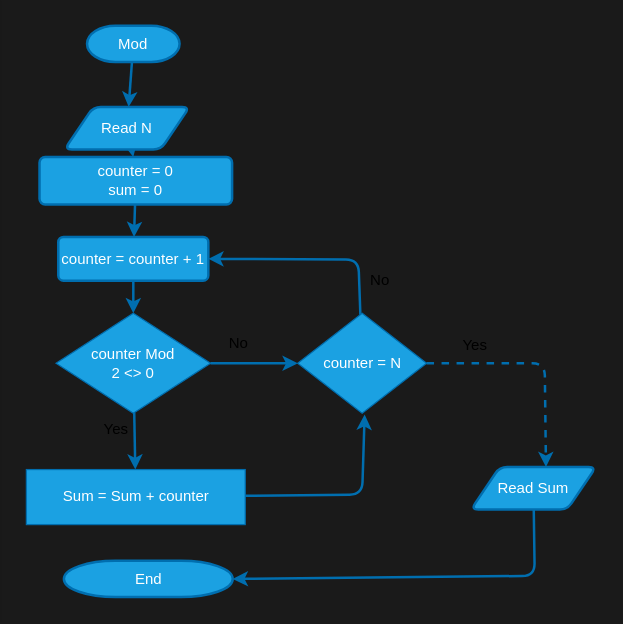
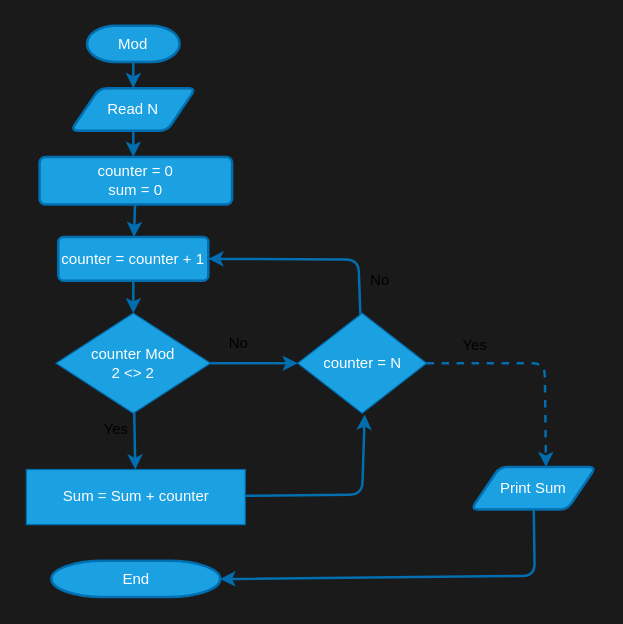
  <mxCell id="0" />
  <mxCell id="1" parent="0" />
  <mxCell id="2" value="" style="edgeStyle=none;html=1;strokeWidth=2;fillColor=#1ba1e2;strokeColor=#006EAF;" edge="1" parent="1" source="3" target="5"><mxGeometry relative="1" as="geometry" /></mxCell>
  <mxCell id="3" value="Mod" style="strokeWidth=2;html=1;shape=mxgraph.flowchart.terminator;whiteSpace=wrap;fillColor=#1ba1e2;fontColor=#ffffff;strokeColor=#006EAF;" vertex="1" parent="1"><mxGeometry x="69" y="20" width="74" height="29" as="geometry" /></mxCell>
  <mxCell id="4" value="" style="edgeStyle=none;html=1;strokeWidth=2;fillColor=#1ba1e2;strokeColor=#006EAF;" edge="1" parent="1" source="5"><mxGeometry relative="1" as="geometry"><mxPoint x="106" y="125" as="targetPoint" /></mxGeometry></mxCell>
- <mxCell id="5" value="Read N" style="shape=parallelogram;html=1;strokeWidth=2;perimeter=parallelogramPerimeter;whiteSpace=wrap;rounded=1;arcSize=12;size=0.23;fillColor=#1ba1e2;fontColor=#ffffff;strokeColor=#006EAF;" vertex="1" parent="1"><mxGeometry x="51" y="85" width="100" height="34" as="geometry" /></mxCell>
+ <mxCell id="5" value="Read N" style="shape=parallelogram;html=1;strokeWidth=2;perimeter=parallelogramPerimeter;whiteSpace=wrap;rounded=1;arcSize=12;size=0.23;fillColor=#1ba1e2;fontColor=#ffffff;strokeColor=#006EAF;" vertex="1" parent="1"><mxGeometry x="56" y="70" width="100" height="34" as="geometry" /></mxCell>
  <mxCell id="6" value="" style="edgeStyle=none;html=1;strokeWidth=2;fillColor=#1ba1e2;strokeColor=#006EAF;" edge="1" parent="1" source="7" target="9"><mxGeometry relative="1" as="geometry" /></mxCell>
  <mxCell id="7" value="counter = 0&lt;br&gt;sum = 0" style="whiteSpace=wrap;html=1;fillColor=#1ba1e2;strokeColor=#006EAF;fontColor=#ffffff;strokeWidth=2;rounded=1;arcSize=12;" vertex="1" parent="1"><mxGeometry x="31" y="125" width="154" height="38" as="geometry" /></mxCell>
  <mxCell id="8" value="" style="edgeStyle=none;html=1;strokeWidth=2;fillColor=#1ba1e2;strokeColor=#006EAF;" edge="1" parent="1" source="9" target="12"><mxGeometry relative="1" as="geometry" /></mxCell>
  <mxCell id="9" value="counter = counter + 1" style="whiteSpace=wrap;html=1;fillColor=#1ba1e2;strokeColor=#006EAF;fontColor=#ffffff;strokeWidth=2;rounded=1;arcSize=12;" vertex="1" parent="1"><mxGeometry x="46" y="189" width="120" height="35" as="geometry" /></mxCell>
  <mxCell id="10" value="" style="edgeStyle=none;html=1;strokeWidth=2;fillColor=#1ba1e2;strokeColor=#006EAF;" edge="1" parent="1" source="12" target="15"><mxGeometry relative="1" as="geometry" /></mxCell>
  <mxCell id="11" value="" style="edgeStyle=none;html=1;strokeWidth=2;fillColor=#1ba1e2;strokeColor=#006EAF;" edge="1" parent="1" source="12" target="18"><mxGeometry relative="1" as="geometry" /></mxCell>
- <mxCell id="12" value="counter Mod&lt;br&gt;2 &amp;lt;&amp;gt; 0" style="rhombus;whiteSpace=wrap;html=1;fillColor=#1ba1e2;fontColor=#ffffff;strokeColor=#006EAF;" vertex="1" parent="1"><mxGeometry x="44.25" y="250" width="123.5" height="80" as="geometry" /></mxCell>
+ <mxCell id="12" value="counter Mod&lt;br&gt;2 &amp;lt;&amp;gt; 2" style="rhombus;whiteSpace=wrap;html=1;fillColor=#1ba1e2;fontColor=#ffffff;strokeColor=#006EAF;" vertex="1" parent="1"><mxGeometry x="44.25" y="250" width="123.5" height="80" as="geometry" /></mxCell>
  <mxCell id="13" value="" style="edgeStyle=none;html=1;strokeWidth=2;entryX=1;entryY=0.5;entryDx=0;entryDy=0;fillColor=#1ba1e2;strokeColor=#006EAF;" edge="1" parent="1" source="15" target="9"><mxGeometry relative="1" as="geometry"><mxPoint x="289" y="160" as="targetPoint" /><Array as="points"><mxPoint x="286" y="207" /></Array></mxGeometry></mxCell>
  <mxCell id="14" value="" style="edgeStyle=none;html=1;strokeWidth=2;entryX=0.6;entryY=0;entryDx=0;entryDy=0;entryPerimeter=0;fillColor=#1ba1e2;strokeColor=#006EAF;dashed=1;" edge="1" parent="1" source="15" target="22"><mxGeometry relative="1" as="geometry"><mxPoint x="412" y="290" as="targetPoint" /><Array as="points"><mxPoint x="435" y="290" /></Array></mxGeometry></mxCell>
  <mxCell id="15" value="counter = N" style="rhombus;whiteSpace=wrap;html=1;fillColor=#1ba1e2;fontColor=#ffffff;strokeColor=#006EAF;" vertex="1" parent="1"><mxGeometry x="237.5" y="250" width="103" height="80" as="geometry" /></mxCell>
  <mxCell id="16" value="No" style="text;html=1;align=center;verticalAlign=middle;resizable=0;points=[];autosize=1;strokeColor=none;fillColor=none;" vertex="1" parent="1"><mxGeometry x="173" y="261" width="33" height="26" as="geometry" /></mxCell>
  <mxCell id="17" value="" style="edgeStyle=none;html=1;strokeWidth=2;fillColor=#1ba1e2;strokeColor=#006EAF;" edge="1" parent="1" source="18"><mxGeometry relative="1" as="geometry"><mxPoint x="291" y="331" as="targetPoint" /><Array as="points"><mxPoint x="289" y="395" /></Array></mxGeometry></mxCell>
  <mxCell id="18" value="Sum = Sum + counter" style="whiteSpace=wrap;html=1;fillColor=#1ba1e2;strokeColor=#006EAF;fontColor=#ffffff;" vertex="1" parent="1"><mxGeometry x="20.5" y="375" width="175" height="44" as="geometry" /></mxCell>
  <mxCell id="19" value="Yes" style="text;html=1;align=center;verticalAlign=middle;resizable=0;points=[];autosize=1;strokeColor=none;fillColor=none;" vertex="1" parent="1"><mxGeometry x="73" y="330" width="38" height="26" as="geometry" /></mxCell>
- <mxCell id="20" value="End" style="strokeWidth=2;html=1;shape=mxgraph.flowchart.terminator;whiteSpace=wrap;fillColor=#1ba1e2;fontColor=#ffffff;strokeColor=#006EAF;" vertex="1" parent="1"><mxGeometry x="50.5" y="448" width="135" height="29" as="geometry" /></mxCell>
+ <mxCell id="20" value="End" style="strokeWidth=2;html=1;shape=mxgraph.flowchart.terminator;whiteSpace=wrap;fillColor=#1ba1e2;fontColor=#ffffff;strokeColor=#006EAF;" vertex="1" parent="1"><mxGeometry x="40.5" y="448" width="135" height="29" as="geometry" /></mxCell>
  <mxCell id="21" value="" style="edgeStyle=none;html=1;strokeWidth=2;entryX=1;entryY=0.5;entryDx=0;entryDy=0;entryPerimeter=0;fillColor=#1ba1e2;strokeColor=#006EAF;" edge="1" parent="1" source="22" target="20"><mxGeometry relative="1" as="geometry"><mxPoint x="425" y="474" as="targetPoint" /><Array as="points"><mxPoint x="427" y="460" /></Array></mxGeometry></mxCell>
- <mxCell id="22" value="Read Sum" style="shape=parallelogram;html=1;strokeWidth=2;perimeter=parallelogramPerimeter;whiteSpace=wrap;rounded=1;arcSize=12;size=0.23;fillColor=#1ba1e2;fontColor=#ffffff;strokeColor=#006EAF;" vertex="1" parent="1"><mxGeometry x="376" y="373" width="100" height="34" as="geometry" /></mxCell>
+ <mxCell id="22" value="Print Sum" style="shape=parallelogram;html=1;strokeWidth=2;perimeter=parallelogramPerimeter;whiteSpace=wrap;rounded=1;arcSize=12;size=0.23;fillColor=#1ba1e2;fontColor=#ffffff;strokeColor=#006EAF;" vertex="1" parent="1"><mxGeometry x="376" y="373" width="100" height="34" as="geometry" /></mxCell>
  <mxCell id="23" value="No" style="text;html=1;align=center;verticalAlign=middle;resizable=0;points=[];autosize=1;strokeColor=none;fillColor=none;" vertex="1" parent="1"><mxGeometry x="286" y="211" width="33" height="26" as="geometry" /></mxCell>
  <mxCell id="24" value="Yes" style="text;html=1;align=center;verticalAlign=middle;resizable=0;points=[];autosize=1;strokeColor=none;fillColor=none;" vertex="1" parent="1"><mxGeometry x="360" y="263" width="38" height="26" as="geometry" /></mxCell>
